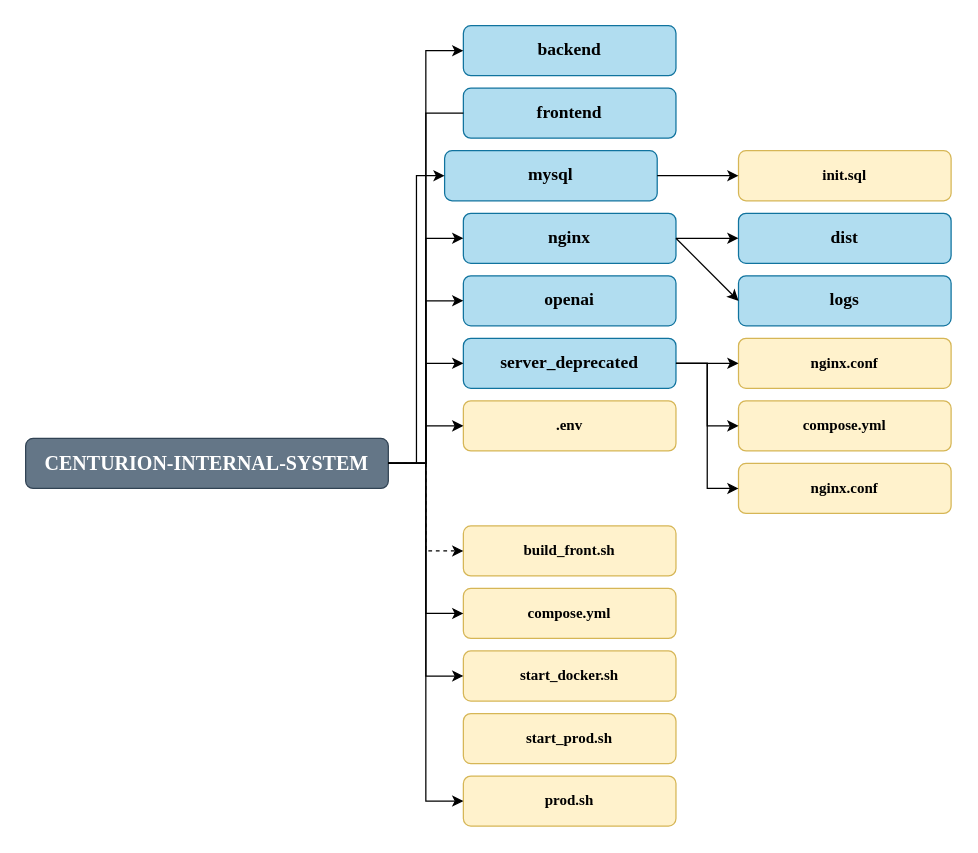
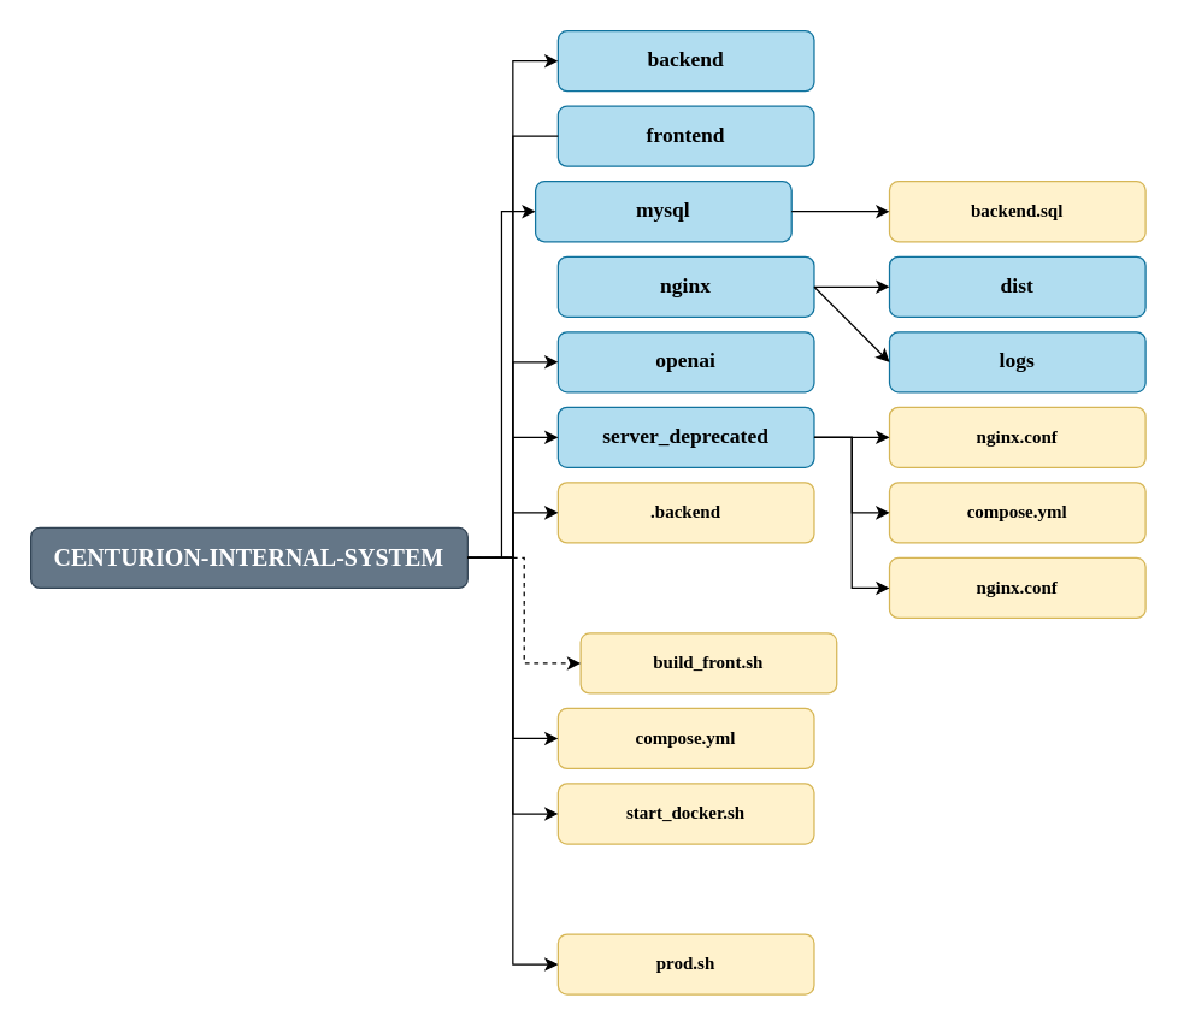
  <mxCell id="0" />
  <mxCell id="1" parent="0" />
  <mxCell id="2" value="CENTURION-INTERNAL-SYSTEM" style="rounded=1;whiteSpace=wrap;html=1;fontFamily=Poppins;fontSource=https%3A%2F%2Ffonts.googleapis.com%2Fcss%3Ffamily%3DPoppins;fontStyle=1;fontSize=16;fillColor=#647687;strokeColor=#314354;fontColor=#ffffff;" vertex="1" parent="1"><mxGeometry x="20" y="350" width="290" height="40" as="geometry" /></mxCell>
  <mxCell id="3" value="backend" style="rounded=1;whiteSpace=wrap;html=1;fontFamily=Poppins;fontSource=https%3A%2F%2Ffonts.googleapis.com%2Fcss%3Ffamily%3DPoppins;fontStyle=1;fontSize=14;fillColor=#b1ddf0;strokeColor=#10739e;" vertex="1" parent="1"><mxGeometry x="370" y="20" width="170" height="40" as="geometry" /></mxCell>
  <mxCell id="4" value="frontend" style="rounded=1;whiteSpace=wrap;html=1;fontFamily=Poppins;fontSource=https%3A%2F%2Ffonts.googleapis.com%2Fcss%3Ffamily%3DPoppins;fontStyle=1;fontSize=14;fillColor=#b1ddf0;strokeColor=#10739e;" vertex="1" parent="1"><mxGeometry x="370" y="70" width="170" height="40" as="geometry" /></mxCell>
  <mxCell id="5" value="mysql" style="rounded=1;whiteSpace=wrap;html=1;fontFamily=Poppins;fontSource=https%3A%2F%2Ffonts.googleapis.com%2Fcss%3Ffamily%3DPoppins;fontStyle=1;fontSize=14;fillColor=#b1ddf0;strokeColor=#10739e;" vertex="1" parent="1"><mxGeometry x="355" y="120" width="170" height="40" as="geometry" /></mxCell>
  <mxCell id="6" value="nginx" style="rounded=1;whiteSpace=wrap;html=1;fontFamily=Poppins;fontSource=https%3A%2F%2Ffonts.googleapis.com%2Fcss%3Ffamily%3DPoppins;fontStyle=1;fontSize=14;fillColor=#b1ddf0;strokeColor=#10739e;" vertex="1" parent="1"><mxGeometry x="370" y="170" width="170" height="40" as="geometry" /></mxCell>
  <mxCell id="7" value="openai" style="rounded=1;whiteSpace=wrap;html=1;fontFamily=Poppins;fontSource=https%3A%2F%2Ffonts.googleapis.com%2Fcss%3Ffamily%3DPoppins;fontStyle=1;fontSize=14;fillColor=#b1ddf0;strokeColor=#10739e;" vertex="1" parent="1"><mxGeometry x="370" y="220" width="170" height="40" as="geometry" /></mxCell>
  <mxCell id="8" value="server_deprecated" style="rounded=1;whiteSpace=wrap;html=1;fontFamily=Poppins;fontSource=https%3A%2F%2Ffonts.googleapis.com%2Fcss%3Ffamily%3DPoppins;fontStyle=1;fontSize=14;fillColor=#b1ddf0;strokeColor=#10739e;" vertex="1" parent="1"><mxGeometry x="370" y="270" width="170" height="40" as="geometry" /></mxCell>
- <mxCell id="9" value=".env" style="rounded=1;whiteSpace=wrap;html=1;fillColor=#fff2cc;strokeColor=#d6b656;fontStyle=1;fontFamily=Poppins;fontSource=https%3A%2F%2Ffonts.googleapis.com%2Fcss%3Ffamily%3DPoppins;" vertex="1" parent="1"><mxGeometry x="370" y="320" width="170" height="40" as="geometry" /></mxCell>
- <mxCell id="10" value="build_front.sh" style="rounded=1;whiteSpace=wrap;html=1;fillColor=#fff2cc;strokeColor=#d6b656;fontStyle=1;fontFamily=Poppins;fontSource=https%3A%2F%2Ffonts.googleapis.com%2Fcss%3Ffamily%3DPoppins;" vertex="1" parent="1"><mxGeometry x="370" y="420" width="170" height="40" as="geometry" /></mxCell>
+ <mxCell id="9" value=".backend" style="rounded=1;whiteSpace=wrap;html=1;fillColor=#fff2cc;strokeColor=#d6b656;fontStyle=1;fontFamily=Poppins;fontSource=https%3A%2F%2Ffonts.googleapis.com%2Fcss%3Ffamily%3DPoppins;" vertex="1" parent="1"><mxGeometry x="370" y="320" width="170" height="40" as="geometry" /></mxCell>
+ <mxCell id="10" value="build_front.sh" style="rounded=1;whiteSpace=wrap;html=1;fillColor=#fff2cc;strokeColor=#d6b656;fontStyle=1;fontFamily=Poppins;fontSource=https%3A%2F%2Ffonts.googleapis.com%2Fcss%3Ffamily%3DPoppins;" vertex="1" parent="1"><mxGeometry x="385" y="420" width="170" height="40" as="geometry" /></mxCell>
  <mxCell id="11" value="compose.yml" style="rounded=1;whiteSpace=wrap;html=1;fillColor=#fff2cc;strokeColor=#d6b656;fontStyle=1;fontFamily=Poppins;fontSource=https%3A%2F%2Ffonts.googleapis.com%2Fcss%3Ffamily%3DPoppins;" vertex="1" parent="1"><mxGeometry x="370" y="470" width="170" height="40" as="geometry" /></mxCell>
  <mxCell id="12" value="start_docker.sh" style="rounded=1;whiteSpace=wrap;html=1;fillColor=#fff2cc;strokeColor=#d6b656;fontStyle=1;fontFamily=Poppins;fontSource=https%3A%2F%2Ffonts.googleapis.com%2Fcss%3Ffamily%3DPoppins;" vertex="1" parent="1"><mxGeometry x="370" y="520" width="170" height="40" as="geometry" /></mxCell>
- <mxCell id="13" value="start_prod.sh" style="rounded=1;whiteSpace=wrap;html=1;fillColor=#fff2cc;strokeColor=#d6b656;fontStyle=1;fontFamily=Poppins;fontSource=https%3A%2F%2Ffonts.googleapis.com%2Fcss%3Ffamily%3DPoppins;" vertex="1" parent="1"><mxGeometry x="370" y="570" width="170" height="40" as="geometry" /></mxCell>
  <mxCell id="14" value="prod.sh" style="rounded=1;whiteSpace=wrap;html=1;fillColor=#fff2cc;strokeColor=#d6b656;fontStyle=1;fontFamily=Poppins;fontSource=https%3A%2F%2Ffonts.googleapis.com%2Fcss%3Ffamily%3DPoppins;" vertex="1" parent="1"><mxGeometry x="370" y="620" width="170" height="40" as="geometry" /></mxCell>
- <mxCell id="15" value="init.sql" style="rounded=1;whiteSpace=wrap;html=1;fillColor=#fff2cc;strokeColor=#d6b656;fontStyle=1;fontFamily=Poppins;fontSource=https%3A%2F%2Ffonts.googleapis.com%2Fcss%3Ffamily%3DPoppins;" vertex="1" parent="1"><mxGeometry x="590" y="120" width="170" height="40" as="geometry" /></mxCell>
+ <mxCell id="15" value="backend.sql" style="rounded=1;whiteSpace=wrap;html=1;fillColor=#fff2cc;strokeColor=#d6b656;fontStyle=1;fontFamily=Poppins;fontSource=https%3A%2F%2Ffonts.googleapis.com%2Fcss%3Ffamily%3DPoppins;" vertex="1" parent="1"><mxGeometry x="590" y="120" width="170" height="40" as="geometry" /></mxCell>
  <mxCell id="16" value="dist" style="rounded=1;whiteSpace=wrap;html=1;fontFamily=Poppins;fontSource=https%3A%2F%2Ffonts.googleapis.com%2Fcss%3Ffamily%3DPoppins;fontStyle=1;fontSize=14;fillColor=#b1ddf0;strokeColor=#10739e;" vertex="1" parent="1"><mxGeometry x="590" y="170" width="170" height="40" as="geometry" /></mxCell>
  <mxCell id="17" value="logs" style="rounded=1;whiteSpace=wrap;html=1;fontFamily=Poppins;fontSource=https%3A%2F%2Ffonts.googleapis.com%2Fcss%3Ffamily%3DPoppins;fontStyle=1;fontSize=14;fillColor=#b1ddf0;strokeColor=#10739e;" vertex="1" parent="1"><mxGeometry x="590" y="220" width="170" height="40" as="geometry" /></mxCell>
  <mxCell id="18" value="nginx.conf" style="rounded=1;whiteSpace=wrap;html=1;fillColor=#fff2cc;strokeColor=#d6b656;fontStyle=1;fontFamily=Poppins;fontSource=https%3A%2F%2Ffonts.googleapis.com%2Fcss%3Ffamily%3DPoppins;" vertex="1" parent="1"><mxGeometry x="590" y="270" width="170" height="40" as="geometry" /></mxCell>
  <mxCell id="19" value="compose.yml" style="rounded=1;whiteSpace=wrap;html=1;fillColor=#fff2cc;strokeColor=#d6b656;fontStyle=1;fontFamily=Poppins;fontSource=https%3A%2F%2Ffonts.googleapis.com%2Fcss%3Ffamily%3DPoppins;" vertex="1" parent="1"><mxGeometry x="590" y="320" width="170" height="40" as="geometry" /></mxCell>
  <mxCell id="20" value="nginx.conf" style="rounded=1;whiteSpace=wrap;html=1;fillColor=#fff2cc;strokeColor=#d6b656;fontStyle=1;fontFamily=Poppins;fontSource=https%3A%2F%2Ffonts.googleapis.com%2Fcss%3Ffamily%3DPoppins;" vertex="1" parent="1"><mxGeometry x="590" y="370" width="170" height="40" as="geometry" /></mxCell>
  <mxCell id="21" value="" style="endArrow=classic;html=1;rounded=0;entryX=0;entryY=0.5;entryDx=0;entryDy=0;" edge="1" parent="1" source="5" target="15"><mxGeometry width="50" height="50" relative="1" as="geometry"><mxPoint x="400" y="300" as="sourcePoint" /><mxPoint x="450" y="250" as="targetPoint" /></mxGeometry></mxCell>
  <mxCell id="22" value="" style="endArrow=classic;html=1;rounded=0;entryX=0;entryY=0.5;entryDx=0;entryDy=0;" edge="1" parent="1" source="6" target="16"><mxGeometry width="50" height="50" relative="1" as="geometry"><mxPoint x="400" y="300" as="sourcePoint" /><mxPoint x="450" y="250" as="targetPoint" /></mxGeometry></mxCell>
  <mxCell id="23" value="" style="endArrow=classic;html=1;rounded=0;entryX=0;entryY=0.5;entryDx=0;entryDy=0;exitX=1;exitY=0.5;exitDx=0;exitDy=0;" edge="1" parent="1" source="6" target="17"><mxGeometry width="50" height="50" relative="1" as="geometry"><mxPoint x="400" y="300" as="sourcePoint" /><mxPoint x="450" y="250" as="targetPoint" /></mxGeometry></mxCell>
  <mxCell id="24" value="" style="endArrow=classic;html=1;rounded=0;entryX=0;entryY=0.5;entryDx=0;entryDy=0;exitX=1;exitY=0.5;exitDx=0;exitDy=0;edgeStyle=orthogonalEdgeStyle;" edge="1" parent="1" source="8" target="18"><mxGeometry width="50" height="50" relative="1" as="geometry"><mxPoint x="400" y="300" as="sourcePoint" /><mxPoint x="450" y="250" as="targetPoint" /></mxGeometry></mxCell>
  <mxCell id="25" value="" style="endArrow=classic;html=1;rounded=0;entryX=0;entryY=0.5;entryDx=0;entryDy=0;exitX=1;exitY=0.5;exitDx=0;exitDy=0;edgeStyle=orthogonalEdgeStyle;" edge="1" parent="1" source="8" target="19"><mxGeometry width="50" height="50" relative="1" as="geometry"><mxPoint x="400" y="300" as="sourcePoint" /><mxPoint x="450" y="250" as="targetPoint" /></mxGeometry></mxCell>
  <mxCell id="26" value="" style="endArrow=classic;html=1;rounded=0;entryX=0;entryY=0.5;entryDx=0;entryDy=0;edgeStyle=orthogonalEdgeStyle;exitX=1;exitY=0.5;exitDx=0;exitDy=0;" edge="1" parent="1" source="8" target="20"><mxGeometry width="50" height="50" relative="1" as="geometry"><mxPoint x="400" y="300" as="sourcePoint" /><mxPoint x="450" y="250" as="targetPoint" /></mxGeometry></mxCell>
  <mxCell id="27" value="" style="endArrow=classic;html=1;rounded=0;exitX=1;exitY=0.5;exitDx=0;exitDy=0;entryX=0;entryY=0.5;entryDx=0;entryDy=0;edgeStyle=orthogonalEdgeStyle;" edge="1" parent="1" source="2" target="3"><mxGeometry width="50" height="50" relative="1" as="geometry"><mxPoint x="400" y="300" as="sourcePoint" /><mxPoint x="450" y="250" as="targetPoint" /></mxGeometry></mxCell>
  <mxCell id="28" value="" style="endArrow=none;html=1;rounded=0;exitX=1;exitY=0.5;exitDx=0;exitDy=0;entryX=0;entryY=0.5;entryDx=0;entryDy=0;edgeStyle=orthogonalEdgeStyle;" edge="1" parent="1" source="2" target="4"><mxGeometry width="50" height="50" relative="1" as="geometry"><mxPoint x="400" y="300" as="sourcePoint" /><mxPoint x="450" y="250" as="targetPoint" /></mxGeometry></mxCell>
  <mxCell id="29" value="" style="endArrow=classic;html=1;rounded=0;exitX=1;exitY=0.5;exitDx=0;exitDy=0;entryX=0;entryY=0.5;entryDx=0;entryDy=0;edgeStyle=orthogonalEdgeStyle;" edge="1" parent="1" source="2" target="5"><mxGeometry width="50" height="50" relative="1" as="geometry"><mxPoint x="400" y="300" as="sourcePoint" /><mxPoint x="450" y="250" as="targetPoint" /></mxGeometry></mxCell>
- <mxCell id="30" value="" style="endArrow=classic;html=1;rounded=0;exitX=1;exitY=0.5;exitDx=0;exitDy=0;entryX=0;entryY=0.5;entryDx=0;entryDy=0;edgeStyle=orthogonalEdgeStyle;" edge="1" parent="1" source="2" target="6"><mxGeometry width="50" height="50" relative="1" as="geometry"><mxPoint x="400" y="300" as="sourcePoint" /><mxPoint x="450" y="250" as="targetPoint" /></mxGeometry></mxCell>
  <mxCell id="31" value="" style="endArrow=classic;html=1;rounded=0;exitX=1;exitY=0.5;exitDx=0;exitDy=0;entryX=0;entryY=0.5;entryDx=0;entryDy=0;edgeStyle=orthogonalEdgeStyle;" edge="1" parent="1" source="2" target="7"><mxGeometry width="50" height="50" relative="1" as="geometry"><mxPoint x="400" y="300" as="sourcePoint" /><mxPoint x="450" y="250" as="targetPoint" /></mxGeometry></mxCell>
  <mxCell id="32" value="" style="endArrow=classic;html=1;rounded=0;exitX=1;exitY=0.5;exitDx=0;exitDy=0;entryX=0;entryY=0.5;entryDx=0;entryDy=0;edgeStyle=orthogonalEdgeStyle;" edge="1" parent="1" source="2" target="8"><mxGeometry width="50" height="50" relative="1" as="geometry"><mxPoint x="400" y="300" as="sourcePoint" /><mxPoint x="450" y="250" as="targetPoint" /></mxGeometry></mxCell>
  <mxCell id="33" value="" style="endArrow=classic;html=1;rounded=0;exitX=1;exitY=0.5;exitDx=0;exitDy=0;entryX=0;entryY=0.5;entryDx=0;entryDy=0;edgeStyle=orthogonalEdgeStyle;" edge="1" parent="1" source="2" target="9"><mxGeometry width="50" height="50" relative="1" as="geometry"><mxPoint x="400" y="300" as="sourcePoint" /><mxPoint x="450" y="250" as="targetPoint" /></mxGeometry></mxCell>
  <mxCell id="34" value="" style="endArrow=classic;html=1;rounded=0;exitX=1;exitY=0.5;exitDx=0;exitDy=0;entryX=0;entryY=0.5;entryDx=0;entryDy=0;edgeStyle=orthogonalEdgeStyle;dashed=1;" edge="1" parent="1" source="2" target="10"><mxGeometry width="50" height="50" relative="1" as="geometry"><mxPoint x="400" y="490" as="sourcePoint" /><mxPoint x="450" y="440" as="targetPoint" /></mxGeometry></mxCell>
  <mxCell id="35" value="" style="endArrow=classic;html=1;rounded=0;exitX=1;exitY=0.5;exitDx=0;exitDy=0;entryX=0;entryY=0.5;entryDx=0;entryDy=0;edgeStyle=orthogonalEdgeStyle;" edge="1" parent="1" source="2" target="11"><mxGeometry width="50" height="50" relative="1" as="geometry"><mxPoint x="400" y="490" as="sourcePoint" /><mxPoint x="450" y="440" as="targetPoint" /></mxGeometry></mxCell>
  <mxCell id="36" value="" style="endArrow=classic;html=1;rounded=0;exitX=1;exitY=0.5;exitDx=0;exitDy=0;entryX=0;entryY=0.5;entryDx=0;entryDy=0;edgeStyle=orthogonalEdgeStyle;" edge="1" parent="1" source="2" target="12"><mxGeometry width="50" height="50" relative="1" as="geometry"><mxPoint x="400" y="490" as="sourcePoint" /><mxPoint x="450" y="440" as="targetPoint" /></mxGeometry></mxCell>
  <mxCell id="37" value="" style="endArrow=classic;html=1;rounded=0;exitX=1;exitY=0.5;exitDx=0;exitDy=0;entryX=0;entryY=0.5;entryDx=0;entryDy=0;edgeStyle=orthogonalEdgeStyle;" edge="1" parent="1" source="2" target="14"><mxGeometry width="50" height="50" relative="1" as="geometry"><mxPoint x="400" y="490" as="sourcePoint" /><mxPoint x="450" y="440" as="targetPoint" /></mxGeometry></mxCell>
